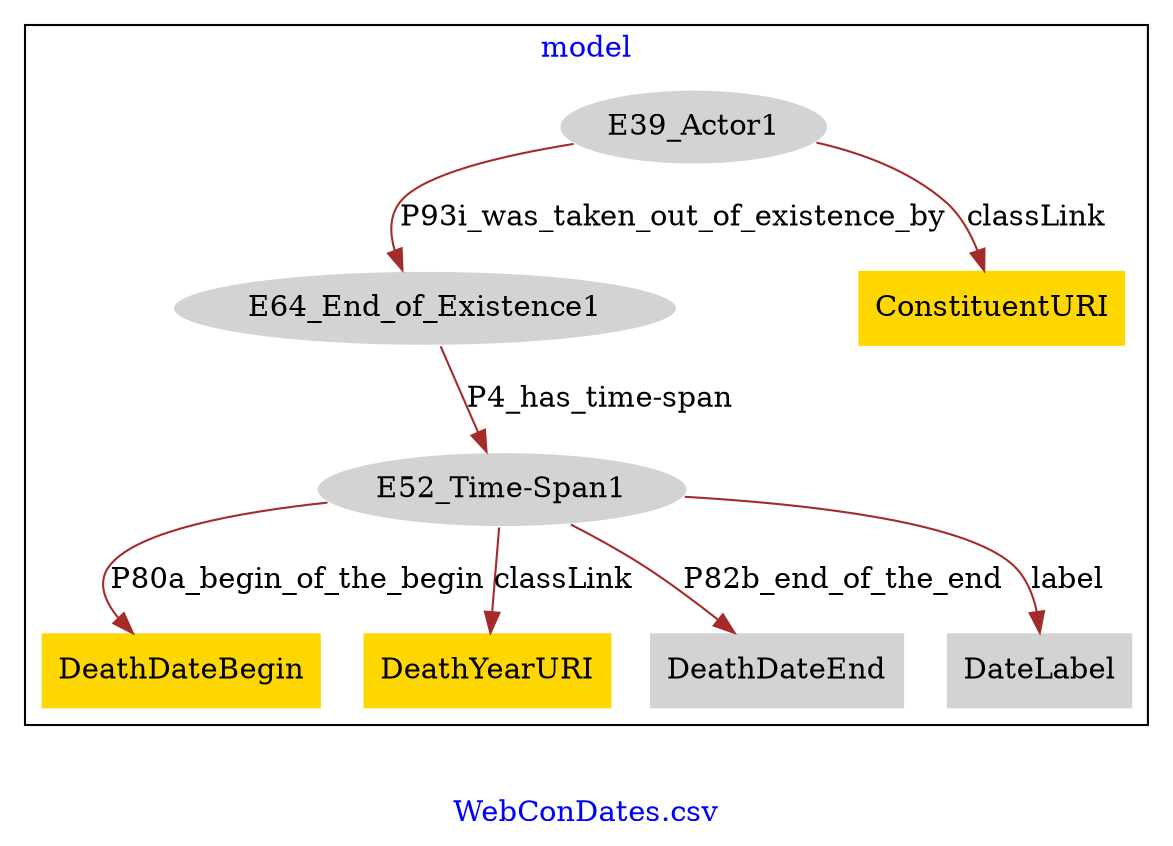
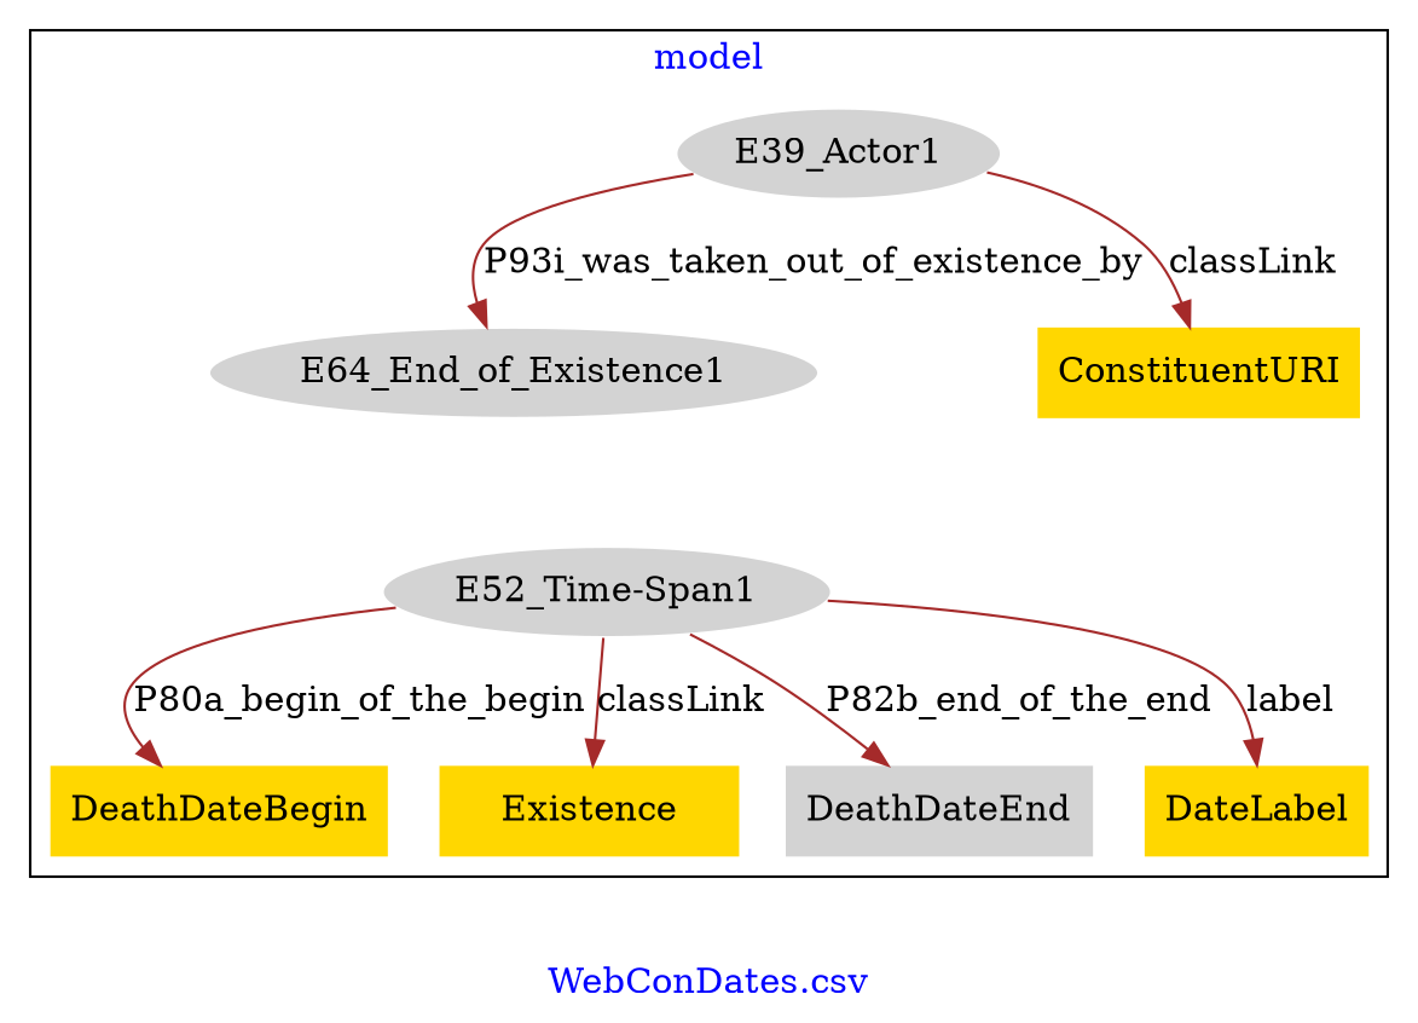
  digraph {
    fontcolor=blue
    label="WebConDates.csv"
    remincross=true
    node [fillcolor=lightgray style=filled shape=plaintext]
    edge [color=brown fontcolor=black]
    n1 [color=white label=E39_Actor1 shape=""]
    n2 [color=white label=E64_End_of_Existence1 shape=""]
    n3 [color=white label="E52_Time-Span1" shape=""]
    n4 [fillcolor=gold label=DeathDateBegin]
-   n5 [fillcolor=gold label=DeathYearURI]
+   n5 [fillcolor=gold label=Existence]
    n6 [fillcolor=gold label=ConstituentURI]
    n7 [label=DeathDateEnd]
-   n8 [label=DateLabel]
+   n8 [fillcolor=gold label=DateLabel]
    subgraph cluster_1 {
      label=model
      n1
      n2
      n3
      n4
      n5
      n6
      n7
      n8
    }
    n1 -> n2 [label=P93i_was_taken_out_of_existence_by]
    n1 -> n6 [label=classLink]
-   n2 -> n3 [label="P4_has_time-span"]
    n3 -> n4 [label=P80a_begin_of_the_begin]
    n3 -> n5 [label=classLink]
    n3 -> n7 [label=P82b_end_of_the_end]
    n3 -> n8 [label=label]
  }
